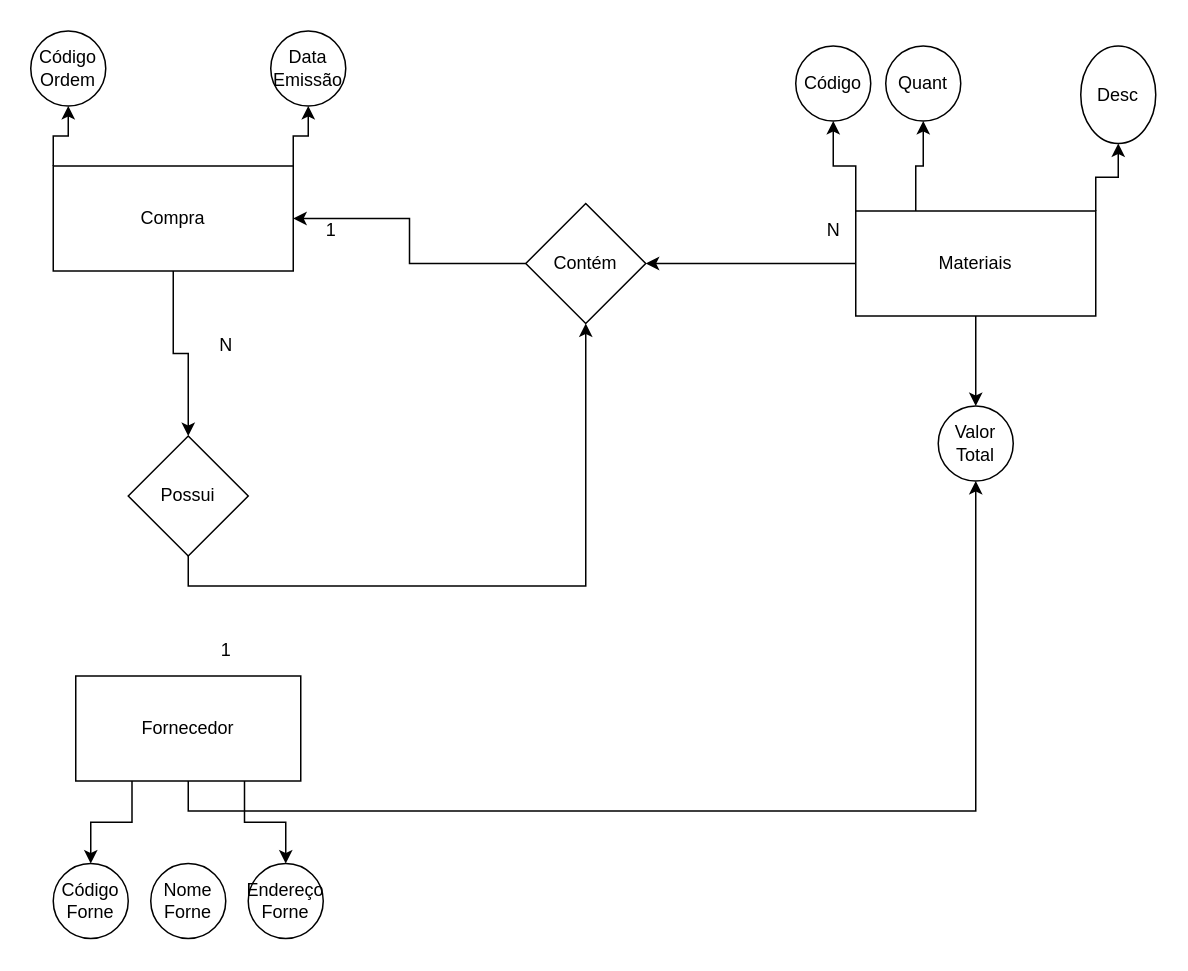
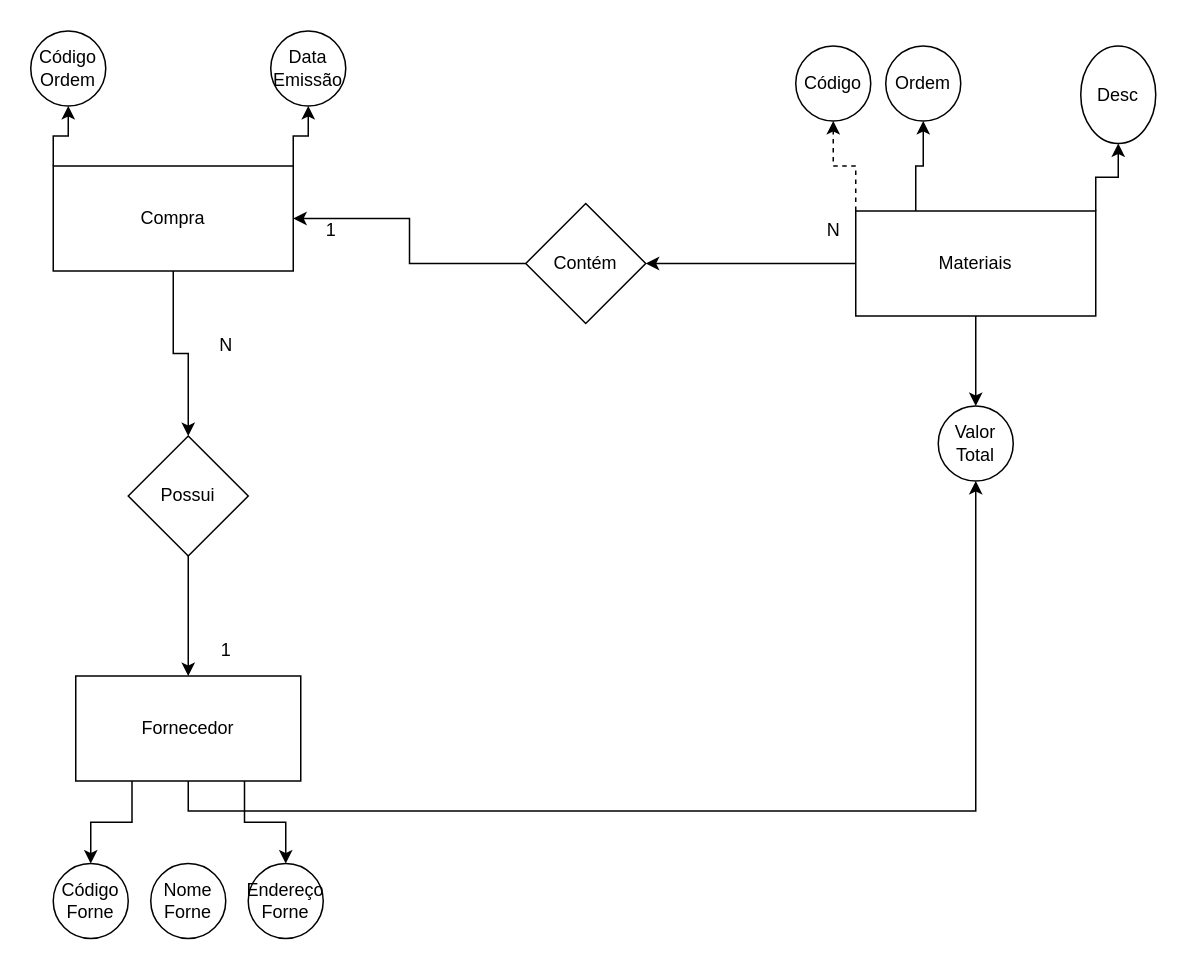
  <mxCell id="0" />
  <mxCell id="1" parent="0" />
  <mxCell id="2" style="edgeStyle=orthogonalEdgeStyle;rounded=0;orthogonalLoop=1;jettySize=auto;html=1;exitX=0;exitY=0;exitDx=0;exitDy=0;entryX=0.5;entryY=1;entryDx=0;entryDy=0;" parent="1" source="5" target="19" edge="1"><mxGeometry relative="1" as="geometry"><mxPoint x="75" y="90" as="targetPoint" /></mxGeometry></mxCell>
  <mxCell id="3" style="edgeStyle=orthogonalEdgeStyle;rounded=0;orthogonalLoop=1;jettySize=auto;html=1;exitX=0.5;exitY=1;exitDx=0;exitDy=0;entryX=0.5;entryY=0;entryDx=0;entryDy=0;" parent="1" source="5" target="24" edge="1"><mxGeometry relative="1" as="geometry" /></mxCell>
  <mxCell id="4" style="edgeStyle=orthogonalEdgeStyle;rounded=0;orthogonalLoop=1;jettySize=auto;html=1;exitX=1;exitY=0;exitDx=0;exitDy=0;entryX=0.5;entryY=1;entryDx=0;entryDy=0;" edge="1" parent="1" source="5" target="31"><mxGeometry relative="1" as="geometry" /></mxCell>
  <mxCell id="5" value="Compra" style="rounded=0;whiteSpace=wrap;html=1;" parent="1" vertex="1"><mxGeometry x="35" y="110" width="160" height="70" as="geometry" /></mxCell>
  <mxCell id="6" style="edgeStyle=orthogonalEdgeStyle;rounded=0;orthogonalLoop=1;jettySize=auto;html=1;exitX=1;exitY=0;exitDx=0;exitDy=0;entryX=0.5;entryY=1;entryDx=0;entryDy=0;" parent="1" source="11" target="20" edge="1"><mxGeometry relative="1" as="geometry" /></mxCell>
- <mxCell id="7" style="edgeStyle=orthogonalEdgeStyle;rounded=0;orthogonalLoop=1;jettySize=auto;html=1;exitX=0;exitY=0;exitDx=0;exitDy=0;entryX=0.5;entryY=1;entryDx=0;entryDy=0;" parent="1" source="11" target="21" edge="1"><mxGeometry relative="1" as="geometry" /></mxCell>
+ <mxCell id="7" style="edgeStyle=orthogonalEdgeStyle;rounded=0;orthogonalLoop=1;jettySize=auto;html=1;exitX=0;exitY=0;exitDx=0;exitDy=0;entryX=0.5;entryY=1;entryDx=0;entryDy=0;dashed=1;" parent="1" source="11" target="21" edge="1"><mxGeometry relative="1" as="geometry" /></mxCell>
  <mxCell id="8" style="edgeStyle=orthogonalEdgeStyle;rounded=0;orthogonalLoop=1;jettySize=auto;html=1;exitX=0.25;exitY=0;exitDx=0;exitDy=0;entryX=0.5;entryY=1;entryDx=0;entryDy=0;" parent="1" source="11" target="22" edge="1"><mxGeometry relative="1" as="geometry"><mxPoint x="620" y="80" as="targetPoint" /></mxGeometry></mxCell>
  <mxCell id="9" style="edgeStyle=orthogonalEdgeStyle;rounded=0;orthogonalLoop=1;jettySize=auto;html=1;exitX=0;exitY=0.5;exitDx=0;exitDy=0;" parent="1" source="11" target="26" edge="1"><mxGeometry relative="1" as="geometry" /></mxCell>
  <mxCell id="10" style="edgeStyle=orthogonalEdgeStyle;rounded=0;orthogonalLoop=1;jettySize=auto;html=1;exitX=0.5;exitY=1;exitDx=0;exitDy=0;entryX=0.5;entryY=0;entryDx=0;entryDy=0;" edge="1" parent="1" source="11" target="32"><mxGeometry relative="1" as="geometry"><mxPoint x="610" y="270" as="targetPoint" /></mxGeometry></mxCell>
  <mxCell id="11" value="Materiais" style="rounded=0;whiteSpace=wrap;html=1;" parent="1" vertex="1"><mxGeometry x="570" y="140" width="160" height="70" as="geometry" /></mxCell>
  <mxCell id="12" style="edgeStyle=orthogonalEdgeStyle;rounded=0;orthogonalLoop=1;jettySize=auto;html=1;exitX=0.25;exitY=1;exitDx=0;exitDy=0;entryX=0.5;entryY=0;entryDx=0;entryDy=0;" parent="1" source="15" target="16" edge="1"><mxGeometry relative="1" as="geometry"><mxPoint x="75" y="575" as="targetPoint" /></mxGeometry></mxCell>
  <mxCell id="13" style="edgeStyle=orthogonalEdgeStyle;rounded=0;orthogonalLoop=1;jettySize=auto;html=1;exitX=0.5;exitY=1;exitDx=0;exitDy=0;" parent="1" source="15" target="32" edge="1"><mxGeometry relative="1" as="geometry"><mxPoint x="125" y="575" as="targetPoint" /></mxGeometry></mxCell>
  <mxCell id="14" style="edgeStyle=orthogonalEdgeStyle;rounded=0;orthogonalLoop=1;jettySize=auto;html=1;exitX=0.75;exitY=1;exitDx=0;exitDy=0;" parent="1" source="15" target="18" edge="1"><mxGeometry relative="1" as="geometry"><mxPoint x="195" y="575" as="targetPoint" /></mxGeometry></mxCell>
  <mxCell id="15" value="Fornecedor" style="rounded=0;whiteSpace=wrap;html=1;" parent="1" vertex="1"><mxGeometry x="50" y="450" width="150" height="70" as="geometry" /></mxCell>
  <mxCell id="16" value="Código&lt;br&gt;Forne" style="ellipse;whiteSpace=wrap;html=1;aspect=fixed;" parent="1" vertex="1"><mxGeometry x="35" y="575" width="50" height="50" as="geometry" /></mxCell>
  <mxCell id="17" value="Nome&lt;br&gt;Forne" style="ellipse;whiteSpace=wrap;html=1;aspect=fixed;" parent="1" vertex="1"><mxGeometry x="100" y="575" width="50" height="50" as="geometry" /></mxCell>
  <mxCell id="18" value="Endereço&lt;br&gt;Forne" style="ellipse;whiteSpace=wrap;html=1;aspect=fixed;" parent="1" vertex="1"><mxGeometry x="165" y="575" width="50" height="50" as="geometry" /></mxCell>
  <mxCell id="19" value="Código&lt;br&gt;Ordem" style="ellipse;whiteSpace=wrap;html=1;aspect=fixed;" parent="1" vertex="1"><mxGeometry x="20" y="20" width="50" height="50" as="geometry" /></mxCell>
  <mxCell id="20" value="Desc" style="ellipse;whiteSpace=wrap;html=1;aspect=fixed;" parent="1" vertex="1"><mxGeometry x="720" y="30" width="50" height="65" as="geometry" /></mxCell>
  <mxCell id="21" value="Código" style="ellipse;whiteSpace=wrap;html=1;aspect=fixed;" parent="1" vertex="1"><mxGeometry x="530" y="30" width="50" height="50" as="geometry" /></mxCell>
- <mxCell id="22" value="Quant" style="ellipse;whiteSpace=wrap;html=1;aspect=fixed;" parent="1" vertex="1"><mxGeometry x="590" y="30" width="50" height="50" as="geometry" /></mxCell>
- <mxCell id="23" style="edgeStyle=orthogonalEdgeStyle;rounded=0;orthogonalLoop=1;jettySize=auto;html=1;exitX=0.5;exitY=1;exitDx=0;exitDy=0;" parent="1" source="24" target="26" edge="1"><mxGeometry relative="1" as="geometry" /></mxCell>
+ <mxCell id="22" value="Ordem" style="ellipse;whiteSpace=wrap;html=1;aspect=fixed;" parent="1" vertex="1"><mxGeometry x="590" y="30" width="50" height="50" as="geometry" /></mxCell>
+ <mxCell id="23" style="edgeStyle=orthogonalEdgeStyle;rounded=0;orthogonalLoop=1;jettySize=auto;html=1;exitX=0.5;exitY=1;exitDx=0;exitDy=0;entryX=0.5;entryY=0;entryDx=0;entryDy=0;" parent="1" source="24" target="15" edge="1"><mxGeometry relative="1" as="geometry" /></mxCell>
  <mxCell id="24" value="Possui" style="rhombus;whiteSpace=wrap;html=1;" parent="1" vertex="1"><mxGeometry x="85" y="290" width="80" height="80" as="geometry" /></mxCell>
  <mxCell id="25" style="edgeStyle=orthogonalEdgeStyle;rounded=0;orthogonalLoop=1;jettySize=auto;html=1;exitX=0;exitY=0.5;exitDx=0;exitDy=0;entryX=1;entryY=0.5;entryDx=0;entryDy=0;" parent="1" source="26" target="5" edge="1"><mxGeometry relative="1" as="geometry" /></mxCell>
  <mxCell id="26" value="Contém" style="rhombus;whiteSpace=wrap;html=1;" parent="1" vertex="1"><mxGeometry x="350" y="135" width="80" height="80" as="geometry" /></mxCell>
  <mxCell id="27" value="1" style="text;html=1;align=center;verticalAlign=middle;resizable=0;points=[];autosize=1;strokeColor=none;fillColor=none;" parent="1" vertex="1"><mxGeometry x="135" y="418" width="30" height="30" as="geometry" /></mxCell>
  <mxCell id="28" value="N" style="text;html=1;align=center;verticalAlign=middle;resizable=0;points=[];autosize=1;strokeColor=none;fillColor=none;" parent="1" vertex="1"><mxGeometry x="135" y="215" width="30" height="30" as="geometry" /></mxCell>
  <mxCell id="29" value="N" style="text;html=1;align=center;verticalAlign=middle;resizable=0;points=[];autosize=1;strokeColor=none;fillColor=none;" parent="1" vertex="1"><mxGeometry x="540" y="138" width="30" height="30" as="geometry" /></mxCell>
  <mxCell id="30" value="1" style="text;html=1;align=center;verticalAlign=middle;resizable=0;points=[];autosize=1;strokeColor=none;fillColor=none;" parent="1" vertex="1"><mxGeometry x="205" y="138" width="30" height="30" as="geometry" /></mxCell>
  <mxCell id="31" value="Data&lt;br&gt;Emissão" style="ellipse;whiteSpace=wrap;html=1;aspect=fixed;" vertex="1" parent="1"><mxGeometry x="180" y="20" width="50" height="50" as="geometry" /></mxCell>
  <mxCell id="32" value="Valor&lt;br&gt;Total" style="ellipse;whiteSpace=wrap;html=1;aspect=fixed;" vertex="1" parent="1"><mxGeometry x="625" y="270" width="50" height="50" as="geometry" /></mxCell>
